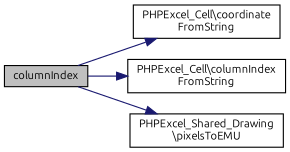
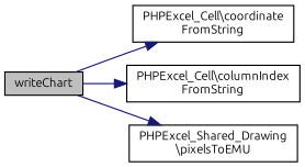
  digraph {
    rankdir=LR
    fontname=Ubuntu
    node [color=black fillcolor=white fontname=Ubuntu fontsize=10 shape=record style=filled]
    edge [color=midnightblue fontname=Ubuntu fontsize=10 labelfontname=Helvetica labelfontsize=10 style=solid]
-   n1 [fillcolor=grey75 fontcolor=black height=0.2 label=columnIndex width=0.4]
+   n1 [fillcolor=grey75 fontcolor=black height=0.2 label=writeChart width=0.4]
    n2 [height=0.2 label="PHPExcel_Cell\\coordinate\lFromString" width=0.4]
    n3 [height=0.2 label="PHPExcel_Cell\\columnIndex\lFromString" width=0.4]
    n4 [height=0.2 label="PHPExcel_Shared_Drawing\l\\pixelsToEMU" width=0.4]
    n1 -> n2
    n1 -> n3
    n1 -> n4
  }
